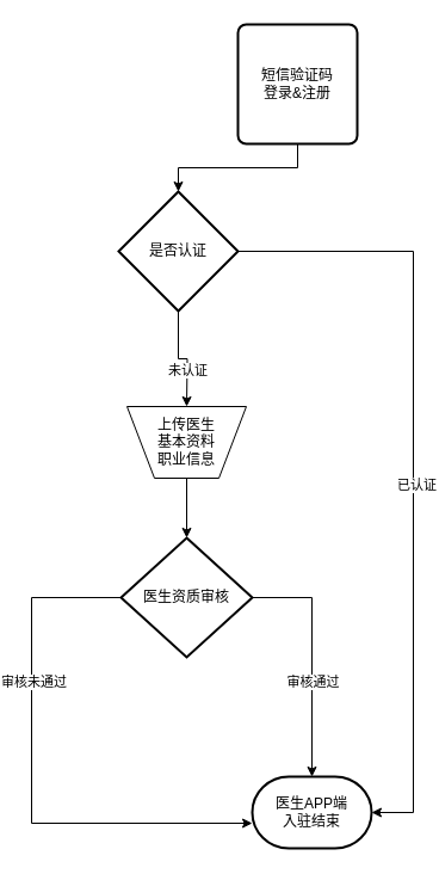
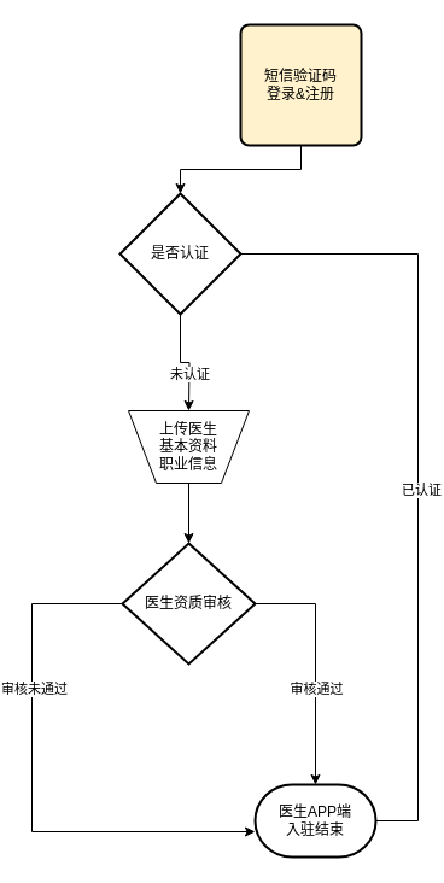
  <mxCell id="0" />
  <mxCell id="1" parent="0" />
  <mxCell id="2" style="edgeStyle=orthogonalEdgeStyle;rounded=0;orthogonalLoop=1;jettySize=auto;html=1;exitX=0.5;exitY=1;exitDx=0;exitDy=0;" edge="1" parent="1" source="3" target="8"><mxGeometry relative="1" as="geometry" /></mxCell>
- <mxCell id="3" value="短信验证码&lt;br&gt;登录&amp;amp;注册" style="rounded=1;whiteSpace=wrap;html=1;absoluteArcSize=1;arcSize=14;strokeWidth=2;" vertex="1" parent="1"><mxGeometry x="193" y="20" width="100" height="100" as="geometry" /></mxCell>
- <mxCell id="4" style="edgeStyle=orthogonalEdgeStyle;rounded=0;orthogonalLoop=1;jettySize=auto;html=1;exitX=1;exitY=0.5;exitDx=0;exitDy=0;exitPerimeter=0;entryX=1;entryY=0.5;entryDx=0;entryDy=0;entryPerimeter=0;" edge="1" parent="1" source="8" target="9"><mxGeometry relative="1" as="geometry"><mxPoint x="340" y="340" as="targetPoint" /><Array as="points"><mxPoint x="340" y="210" /><mxPoint x="340" y="680" /></Array></mxGeometry></mxCell>
+ <mxCell id="3" value="短信验证码&lt;br&gt;登录&amp;amp;注册" style="rounded=1;whiteSpace=wrap;html=1;absoluteArcSize=1;arcSize=14;strokeWidth=2;fillColor=#fff2cc;" vertex="1" parent="1"><mxGeometry x="193" y="20" width="100" height="100" as="geometry" /></mxCell>
+ <mxCell id="4" style="edgeStyle=orthogonalEdgeStyle;rounded=0;orthogonalLoop=1;jettySize=auto;html=1;exitX=1;exitY=0.5;exitDx=0;exitDy=0;exitPerimeter=0;entryX=1;entryY=0.5;entryDx=0;entryDy=0;entryPerimeter=0;endArrow=none;" edge="1" parent="1" source="8" target="9"><mxGeometry relative="1" as="geometry"><mxPoint x="340" y="340" as="targetPoint" /><Array as="points"><mxPoint x="340" y="210" /><mxPoint x="340" y="680" /></Array></mxGeometry></mxCell>
  <mxCell id="5" value="已认证" style="edgeLabel;html=1;align=center;verticalAlign=middle;resizable=0;points=[];" vertex="1" connectable="0" parent="4"><mxGeometry x="-0.013" y="2" relative="1" as="geometry"><mxPoint y="20" as="offset" /></mxGeometry></mxCell>
  <mxCell id="6" style="edgeStyle=orthogonalEdgeStyle;rounded=0;orthogonalLoop=1;jettySize=auto;html=1;" edge="1" parent="1" source="8"><mxGeometry relative="1" as="geometry"><mxPoint x="150" y="340" as="targetPoint" /></mxGeometry></mxCell>
  <mxCell id="7" value="未认证" style="edgeLabel;html=1;align=center;verticalAlign=middle;resizable=0;points=[];" vertex="1" connectable="0" parent="6"><mxGeometry x="0.087" relative="1" as="geometry"><mxPoint y="9" as="offset" /></mxGeometry></mxCell>
  <mxCell id="8" value="是否认证" style="strokeWidth=2;html=1;shape=mxgraph.flowchart.decision;whiteSpace=wrap;" vertex="1" parent="1"><mxGeometry x="93" y="160" width="100" height="100" as="geometry" /></mxCell>
  <mxCell id="9" value="医生APP端&lt;br&gt;入驻结束" style="strokeWidth=2;html=1;shape=mxgraph.flowchart.terminator;whiteSpace=wrap;" vertex="1" parent="1"><mxGeometry x="205" y="650" width="100" height="60" as="geometry" /></mxCell>
  <mxCell id="10" style="edgeStyle=orthogonalEdgeStyle;rounded=0;orthogonalLoop=1;jettySize=auto;html=1;exitX=1;exitY=0.5;exitDx=0;exitDy=0;exitPerimeter=0;" edge="1" parent="1" source="14" target="9"><mxGeometry relative="1" as="geometry" /></mxCell>
  <mxCell id="11" value="审核通过" style="edgeLabel;html=1;align=center;verticalAlign=middle;resizable=0;points=[];" vertex="1" connectable="0" parent="10"><mxGeometry x="0.01" y="1" relative="1" as="geometry"><mxPoint x="-1" y="19" as="offset" /></mxGeometry></mxCell>
  <mxCell id="12" style="edgeStyle=orthogonalEdgeStyle;rounded=0;orthogonalLoop=1;jettySize=auto;html=1;entryX=0;entryY=0.65;entryDx=0;entryDy=0;entryPerimeter=0;" edge="1" parent="1" source="14" target="9"><mxGeometry relative="1" as="geometry"><Array as="points"><mxPoint x="20" y="500" /><mxPoint x="20" y="689" /></Array></mxGeometry></mxCell>
  <mxCell id="13" value="审核未通过" style="edgeLabel;html=1;align=center;verticalAlign=middle;resizable=0;points=[];" vertex="1" connectable="0" parent="12"><mxGeometry x="-0.416" y="1" relative="1" as="geometry"><mxPoint y="14" as="offset" /></mxGeometry></mxCell>
  <mxCell id="14" value="医生资质审核" style="strokeWidth=2;html=1;shape=mxgraph.flowchart.decision;whiteSpace=wrap;" vertex="1" parent="1"><mxGeometry x="95" y="450" width="110" height="100" as="geometry" /></mxCell>
  <mxCell id="15" style="edgeStyle=orthogonalEdgeStyle;rounded=0;orthogonalLoop=1;jettySize=auto;html=1;entryX=0.5;entryY=0;entryDx=0;entryDy=0;entryPerimeter=0;" edge="1" parent="1" source="16" target="14"><mxGeometry relative="1" as="geometry" /></mxCell>
  <mxCell id="16" value="上传医生&lt;br&gt;基本资料&lt;br&gt;职业信息" style="verticalLabelPosition=middle;verticalAlign=middle;html=1;shape=trapezoid;perimeter=trapezoidPerimeter;whiteSpace=wrap;size=0.23;arcSize=10;flipV=1;labelPosition=center;align=center;" vertex="1" parent="1"><mxGeometry x="100" y="340" width="100" height="60" as="geometry" /></mxCell>
